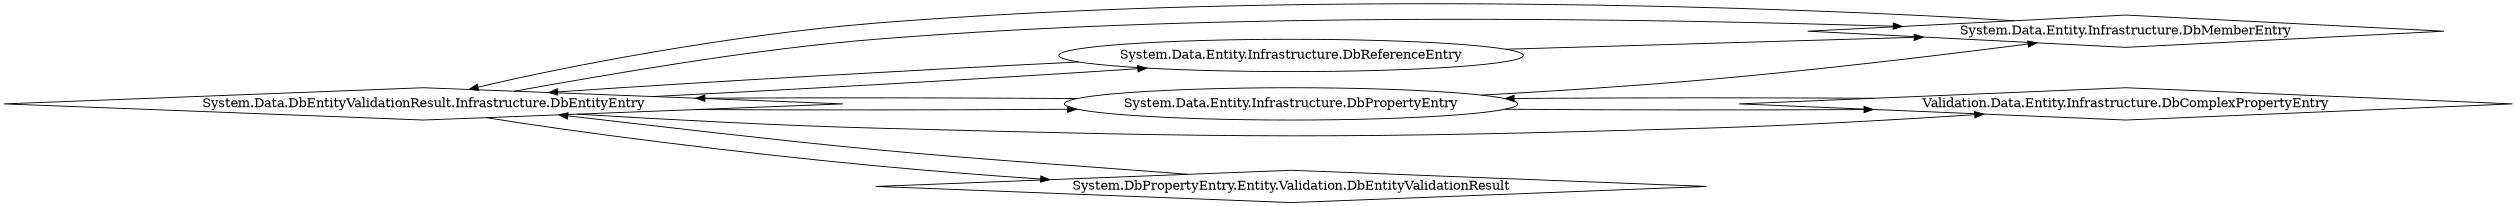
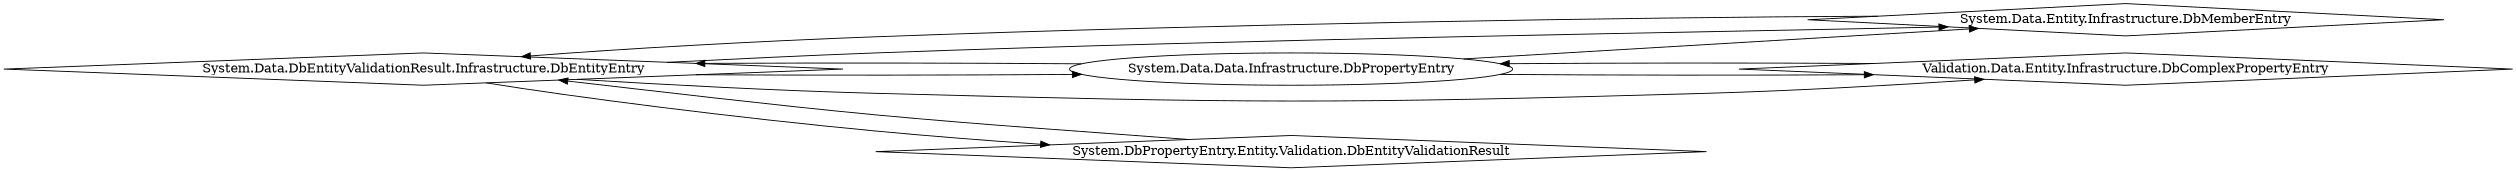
  digraph {
    fontsize=10
    rankdir=LR
    node [shape=diamond]
    n1 [label="System.Data.DbEntityValidationResult.Infrastructure.DbEntityEntry"]
    "System.Data.Entity.Infrastructure.DbMemberEntry"
-   "System.Data.Entity.Infrastructure.DbPropertyEntry" [shape=ellipse]
+   "System.Data.Entity.Infrastructure.DbPropertyEntry" [shape=ellipse label="System.Data.Data.Infrastructure.DbPropertyEntry"]
    n4 [label="Validation.Data.Entity.Infrastructure.DbComplexPropertyEntry"]
-   "System.Data.Entity.Infrastructure.DbReferenceEntry" [shape=ellipse]
    n6 [label="System.DbPropertyEntry.Entity.Validation.DbEntityValidationResult"]
    subgraph sub_1 {
      rank=none
      n1
      "System.Data.Entity.Infrastructure.DbMemberEntry"
    }
    subgraph sub_2 {
      rank=none
      "System.Data.Entity.Infrastructure.DbPropertyEntry"
    }
    subgraph sub_3 {
      rank=none
      "System.Data.Entity.Infrastructure.DbMemberEntry"
      "System.Data.Entity.Infrastructure.DbPropertyEntry"
      n4
-     "System.Data.Entity.Infrastructure.DbReferenceEntry"
      n6
    }
    subgraph sub_4 {
      rank=none
      n1
    }
    subgraph sub_5 {
      rank=none
      n1
      "System.Data.Entity.Infrastructure.DbMemberEntry"
      n4
    }
    subgraph sub_6 {
      rank=none
      n1
      "System.Data.Entity.Infrastructure.DbMemberEntry"
    }
    subgraph sub_7 {
      rank=none
      n1
    }
    n1 -> "System.Data.Entity.Infrastructure.DbMemberEntry"
    n1 -> "System.Data.Entity.Infrastructure.DbPropertyEntry"
    n1 -> n4
-   n1 -> "System.Data.Entity.Infrastructure.DbReferenceEntry"
    n1 -> n6
    "System.Data.Entity.Infrastructure.DbMemberEntry" -> n1
    "System.Data.Entity.Infrastructure.DbPropertyEntry" -> n1
    "System.Data.Entity.Infrastructure.DbPropertyEntry" -> "System.Data.Entity.Infrastructure.DbMemberEntry"
    "System.Data.Entity.Infrastructure.DbPropertyEntry" -> n4
    n4 -> "System.Data.Entity.Infrastructure.DbPropertyEntry"
-   "System.Data.Entity.Infrastructure.DbReferenceEntry" -> n1
-   "System.Data.Entity.Infrastructure.DbReferenceEntry" -> "System.Data.Entity.Infrastructure.DbMemberEntry"
    n6 -> n1
  }
